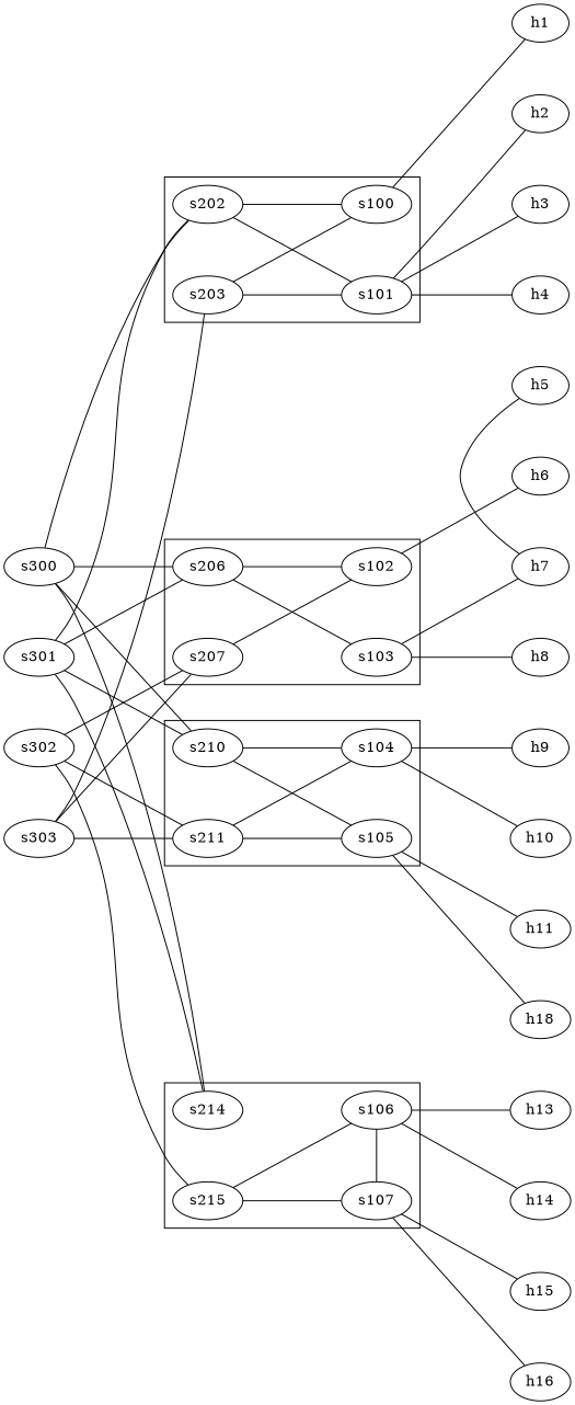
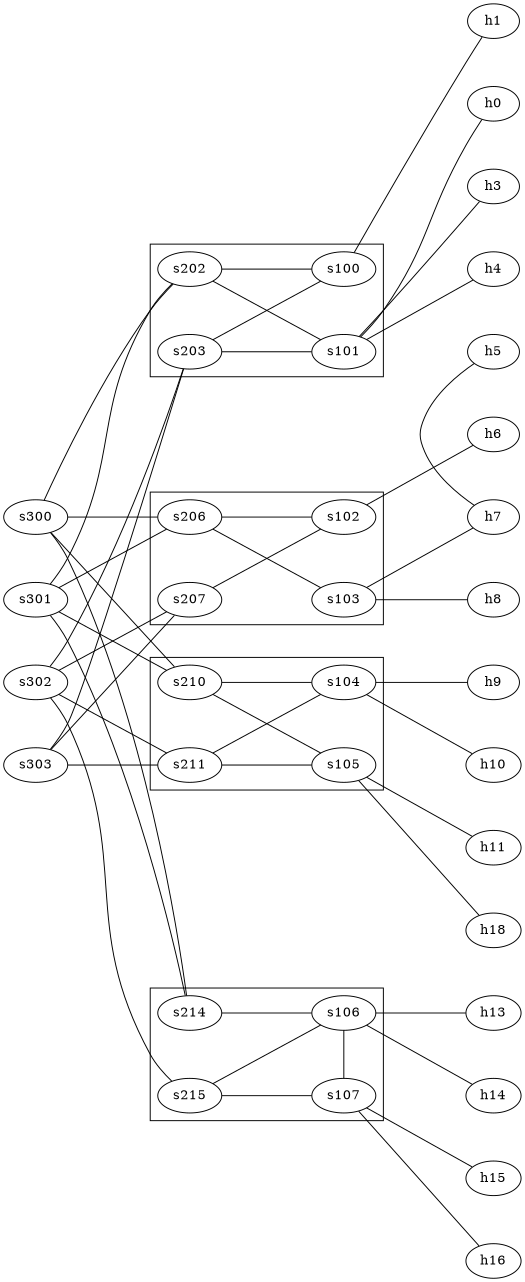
  strict graph {
    newrank=true
    nodesep=0.7
    rankdir=LR
    ranksep=1.3
    h1
-   h2
+   h2 [label=h0]
    h3
    h4
    h5
    h6
    h7
    h8
    h9
    h10
    h11
    n12 [label=h18]
    h13
    h14
    h15
    h16
    s202
    s203
    s214
    s215
    s207
    s206
    s210
    s211
    s100
    s101
    s106
    s107
    s102
    s103
    s104
    s105
    s302
    s303
    s300
    s301
    subgraph sub_1 {
      rank=max
      h1
      h2
      h3
      h4
      h5
      h6
      h7
      h8
      h9
      h10
      h11
      n12
      h13
      h14
      h15
      h16
    }
    subgraph sub_2 {
      rank=same
      s202
      s203
      s214
      s215
      s207
      s206
      s210
      s211
    }
    subgraph sub_3 {
      rank=same
      s100
      s101
      s106
      s107
      s102
      s103
      s104
      s105
    }
    subgraph sub_4 {
      rank=min
      s302
      s303
      s300
      s301
    }
    subgraph cluster_5 {
      s202
      s203
      s100
      s101
    }
    subgraph cluster_6 {
      s214
      s215
      s106
      s107
    }
    subgraph cluster_7 {
      s207
      s206
      s102
      s103
    }
    subgraph cluster_8 {
      s210
      s211
      s104
      s105
    }
    h1 -- h2 [style=invis]
    h1 -- s100
    h2 -- h3 [style=invis]
    h2 -- s101
    h3 -- h4 [style=invis]
    h3 -- s101
    h4 -- h5 [style=invis]
    h4 -- s101
    h5 -- h6 [style=invis]
    h5 -- h7
    h6 -- h7 [style=invis]
    h6 -- s102
    h7 -- h8 [style=invis]
    h7 -- s103
    h8 -- h9 [style=invis]
    h8 -- s103
    h9 -- h10 [style=invis]
    h9 -- s104
    h10 -- h11 [style=invis]
    h10 -- s104
    h11 -- n12 [style=invis]
    h11 -- s105
    n12 -- h13 [style=invis]
    n12 -- s105
    h13 -- h14 [style=invis]
    h13 -- s106
    h14 -- h15 [style=invis]
    h14 -- s106
    h15 -- h16 [style=invis]
    s202 -- s203 [style=invis]
    s202 -- s100
    s202 -- s101
    s202 -- s300
    s202 -- s301
    s203 -- s100
    s203 -- s101
+   s203 -- s302
    s203 -- s303
+   s214 -- s106
    s215 -- s106
    s207 -- s302
    s207 -- s303
    s206 -- s103
    s206 -- s300
    s206 -- s301
    s210 -- s104
    s210 -- s105
    s211 -- s104
    s211 -- s105
    s100 -- s101 [style=invis]
    s107 -- h15
    s107 -- h16
    s107 -- s215
    s107 -- s106
    s102 -- s207
    s102 -- s206
    s302 -- s215
    s302 -- s211
    s302 -- s303 [style=invis]
    s303 -- s211
    s300 -- s214
    s300 -- s210
    s300 -- s301 [style=invis]
    s301 -- s214
    s301 -- s210
    s301 -- s302 [style=invis]
  }
